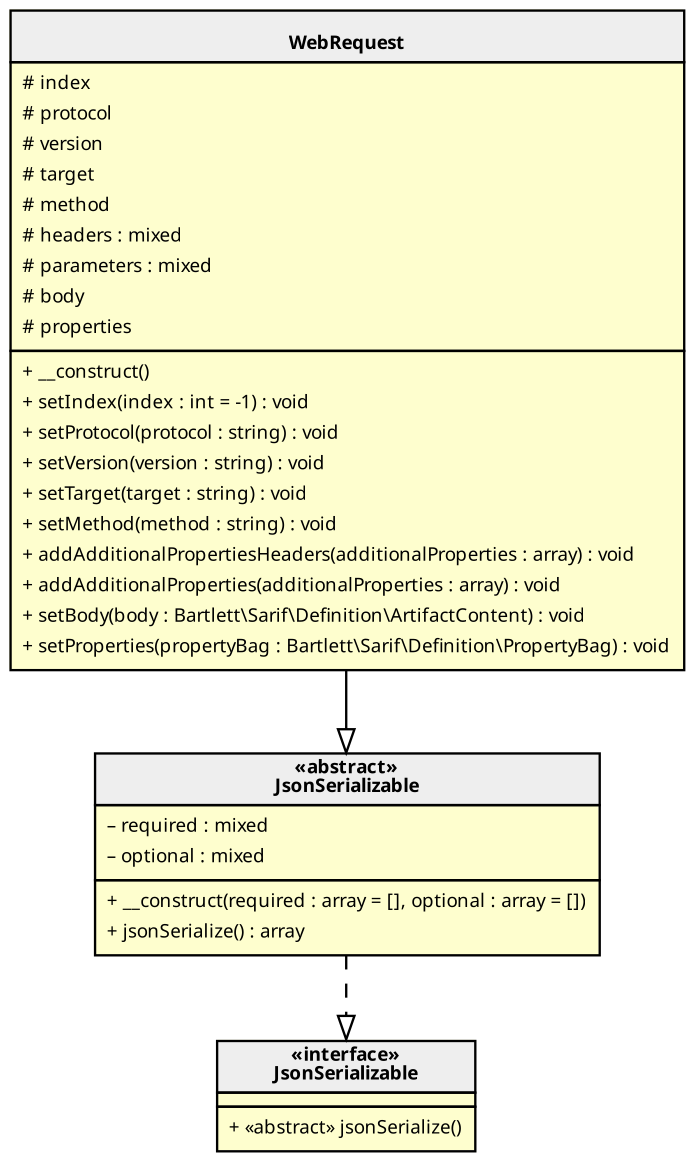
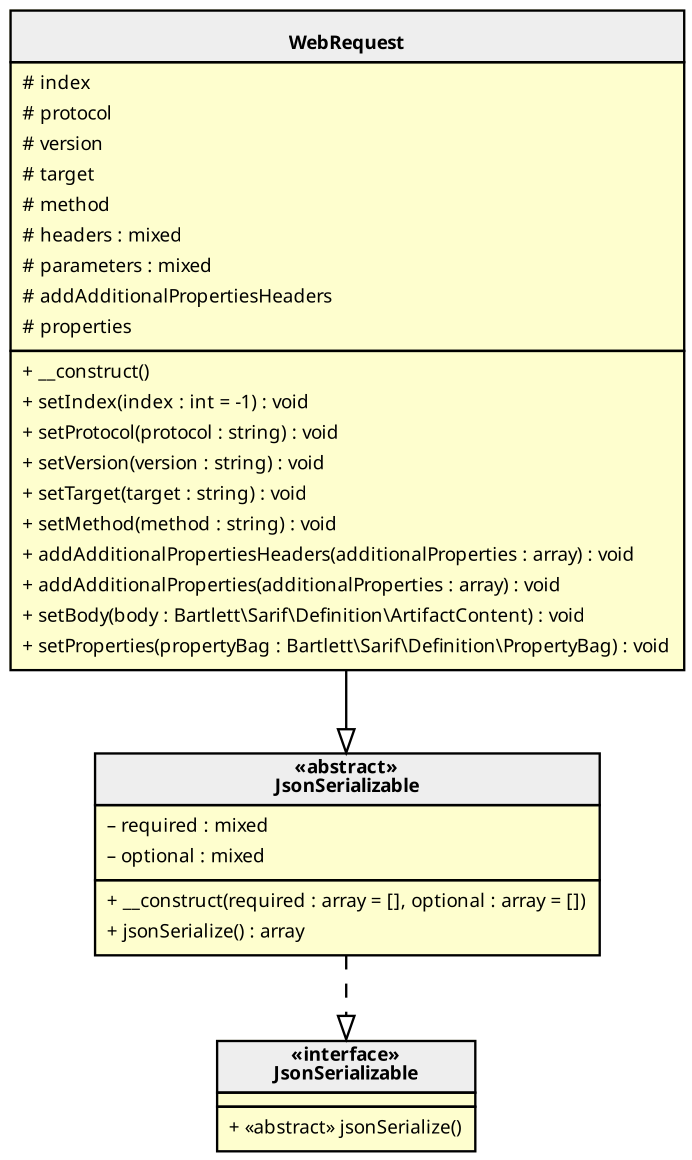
  digraph {
    rankdir=TB
    node [fillcolor="#FEFECE" fontname=Verdana fontsize=8 margin=0 shape=none style=filled]
    edge [arrowhead=empty fontname=Verdana fontsize=8]
    n1 [label=< <table cellspacing="0" border="0" cellborder="1">     <tr><td bgcolor="#eeeeee"><b>«abstract»<br/>JsonSerializable</b></td></tr>     <tr><td><table border="0" cellspacing="0" cellpadding="2">     <tr><td align="left">– required : mixed</td></tr>     <tr><td align="left">– optional : mixed</td></tr> </table></td></tr>     <tr><td><table border="0" cellspacing="0" cellpadding="2">     <tr><td align="left">+ __construct(required : array = [], optional : array = [])</td></tr>     <tr><td align="left">+ jsonSerialize() : array</td></tr> </table></td></tr> </table>>]
-   n2 [label=< <table cellspacing="0" border="0" cellborder="1">     <tr><td bgcolor="#eeeeee"><b><br/>WebRequest</b></td></tr>     <tr><td><table border="0" cellspacing="0" cellpadding="2">     <tr><td align="left"># index</td></tr>     <tr><td align="left"># protocol</td></tr>     <tr><td align="left"># version</td></tr>     <tr><td align="left"># target</td></tr>     <tr><td align="left"># method</td></tr>     <tr><td align="left"># headers : mixed</td></tr>     <tr><td align="left"># parameters : mixed</td></tr>     <tr><td align="left"># body</td></tr>     <tr><td align="left"># properties</td></tr> </table></td></tr>     <tr><td><table border="0" cellspacing="0" cellpadding="2">     <tr><td align="left">+ __construct()</td></tr>     <tr><td align="left">+ setIndex(index : int = -1) : void</td></tr>     <tr><td align="left">+ setProtocol(protocol : string) : void</td></tr>     <tr><td align="left">+ setVersion(version : string) : void</td></tr>     <tr><td align="left">+ setTarget(target : string) : void</td></tr>     <tr><td align="left">+ setMethod(method : string) : void</td></tr>     <tr><td align="left">+ addAdditionalPropertiesHeaders(additionalProperties : array) : void</td></tr>     <tr><td align="left">+ addAdditionalProperties(additionalProperties : array) : void</td></tr>     <tr><td align="left">+ setBody(body : Bartlett\\Sarif\\Definition\\ArtifactContent) : void</td></tr>     <tr><td align="left">+ setProperties(propertyBag : Bartlett\\Sarif\\Definition\\PropertyBag) : void</td></tr> </table></td></tr> </table>>]
+   n2 [label=< <table cellspacing="0" border="0" cellborder="1">     <tr><td bgcolor="#eeeeee"><b><br/>WebRequest</b></td></tr>     <tr><td><table border="0" cellspacing="0" cellpadding="2">     <tr><td align="left"># index</td></tr>     <tr><td align="left"># protocol</td></tr>     <tr><td align="left"># version</td></tr>     <tr><td align="left"># target</td></tr>     <tr><td align="left"># method</td></tr>     <tr><td align="left"># headers : mixed</td></tr>     <tr><td align="left"># parameters : mixed</td></tr>     <tr><td align="left"># addAdditionalPropertiesHeaders</td></tr>     <tr><td align="left"># properties</td></tr> </table></td></tr>     <tr><td><table border="0" cellspacing="0" cellpadding="2">     <tr><td align="left">+ __construct()</td></tr>     <tr><td align="left">+ setIndex(index : int = -1) : void</td></tr>     <tr><td align="left">+ setProtocol(protocol : string) : void</td></tr>     <tr><td align="left">+ setVersion(version : string) : void</td></tr>     <tr><td align="left">+ setTarget(target : string) : void</td></tr>     <tr><td align="left">+ setMethod(method : string) : void</td></tr>     <tr><td align="left">+ addAdditionalPropertiesHeaders(additionalProperties : array) : void</td></tr>     <tr><td align="left">+ addAdditionalProperties(additionalProperties : array) : void</td></tr>     <tr><td align="left">+ setBody(body : Bartlett\\Sarif\\Definition\\ArtifactContent) : void</td></tr>     <tr><td align="left">+ setProperties(propertyBag : Bartlett\\Sarif\\Definition\\PropertyBag) : void</td></tr> </table></td></tr> </table>>]
    n3 [label=< <table cellspacing="0" border="0" cellborder="1">     <tr><td bgcolor="#eeeeee"><b>«interface»<br/>JsonSerializable</b></td></tr>     <tr><td></td></tr>     <tr><td><table border="0" cellspacing="0" cellpadding="2">     <tr><td align="left">+ «abstract» jsonSerialize()</td></tr> </table></td></tr> </table>>]
    subgraph sub_1 {
      bgcolor=Bisque
      label="Bartlett\\Sarif\\Internal"
      n1
    }
    subgraph sub_2 {
      bgcolor=BurlyWood
      label="Bartlett\\Sarif\\Definition"
      n2
    }
    subgraph sub_3 {
      label=0
      n3
    }
    n1 -> n3 [style=dashed]
    n2 -> n1 [style=filled]
  }
